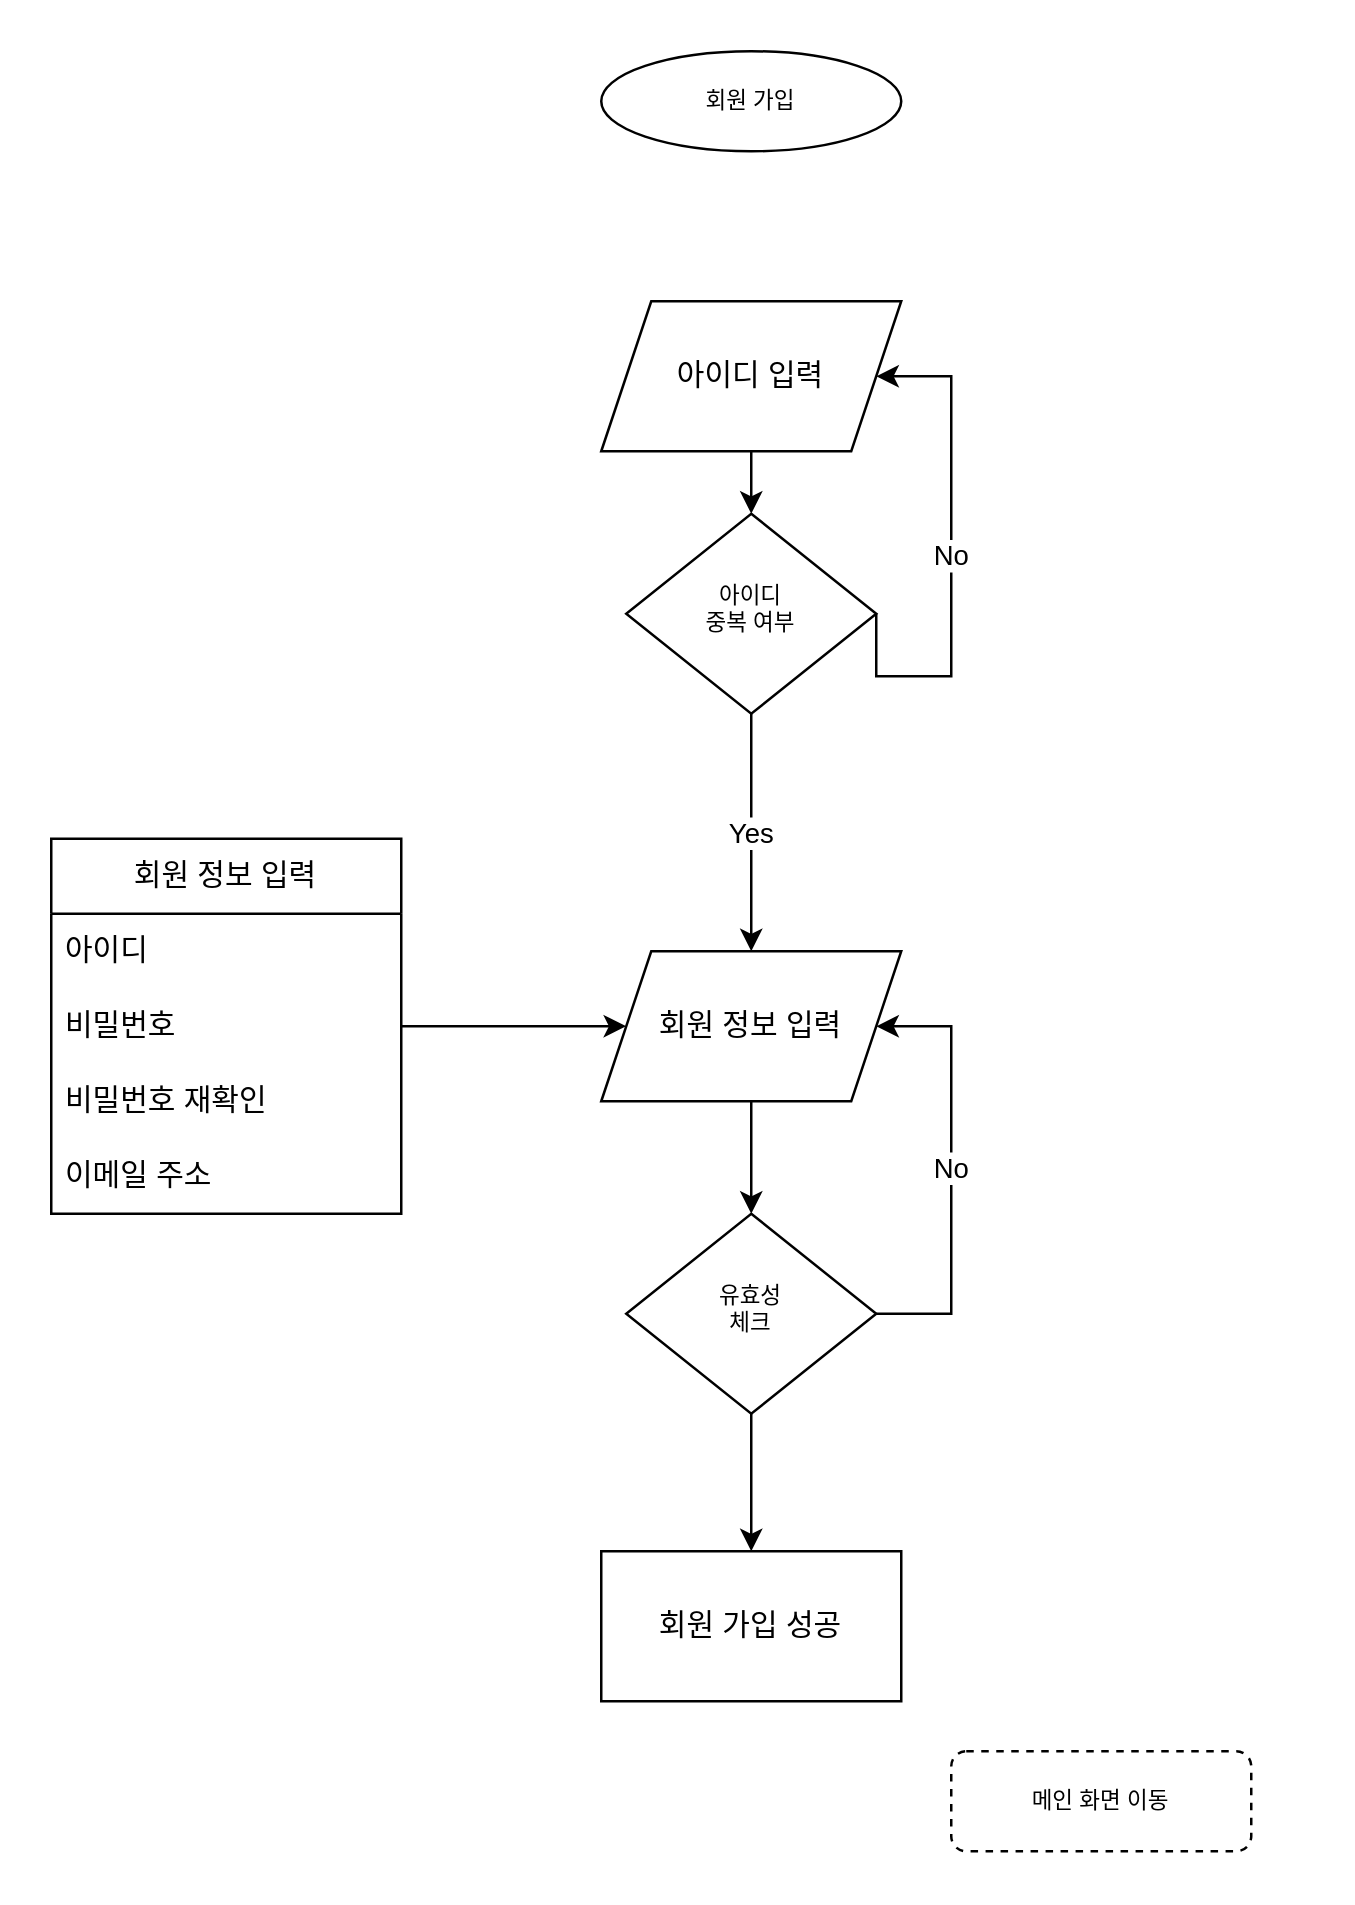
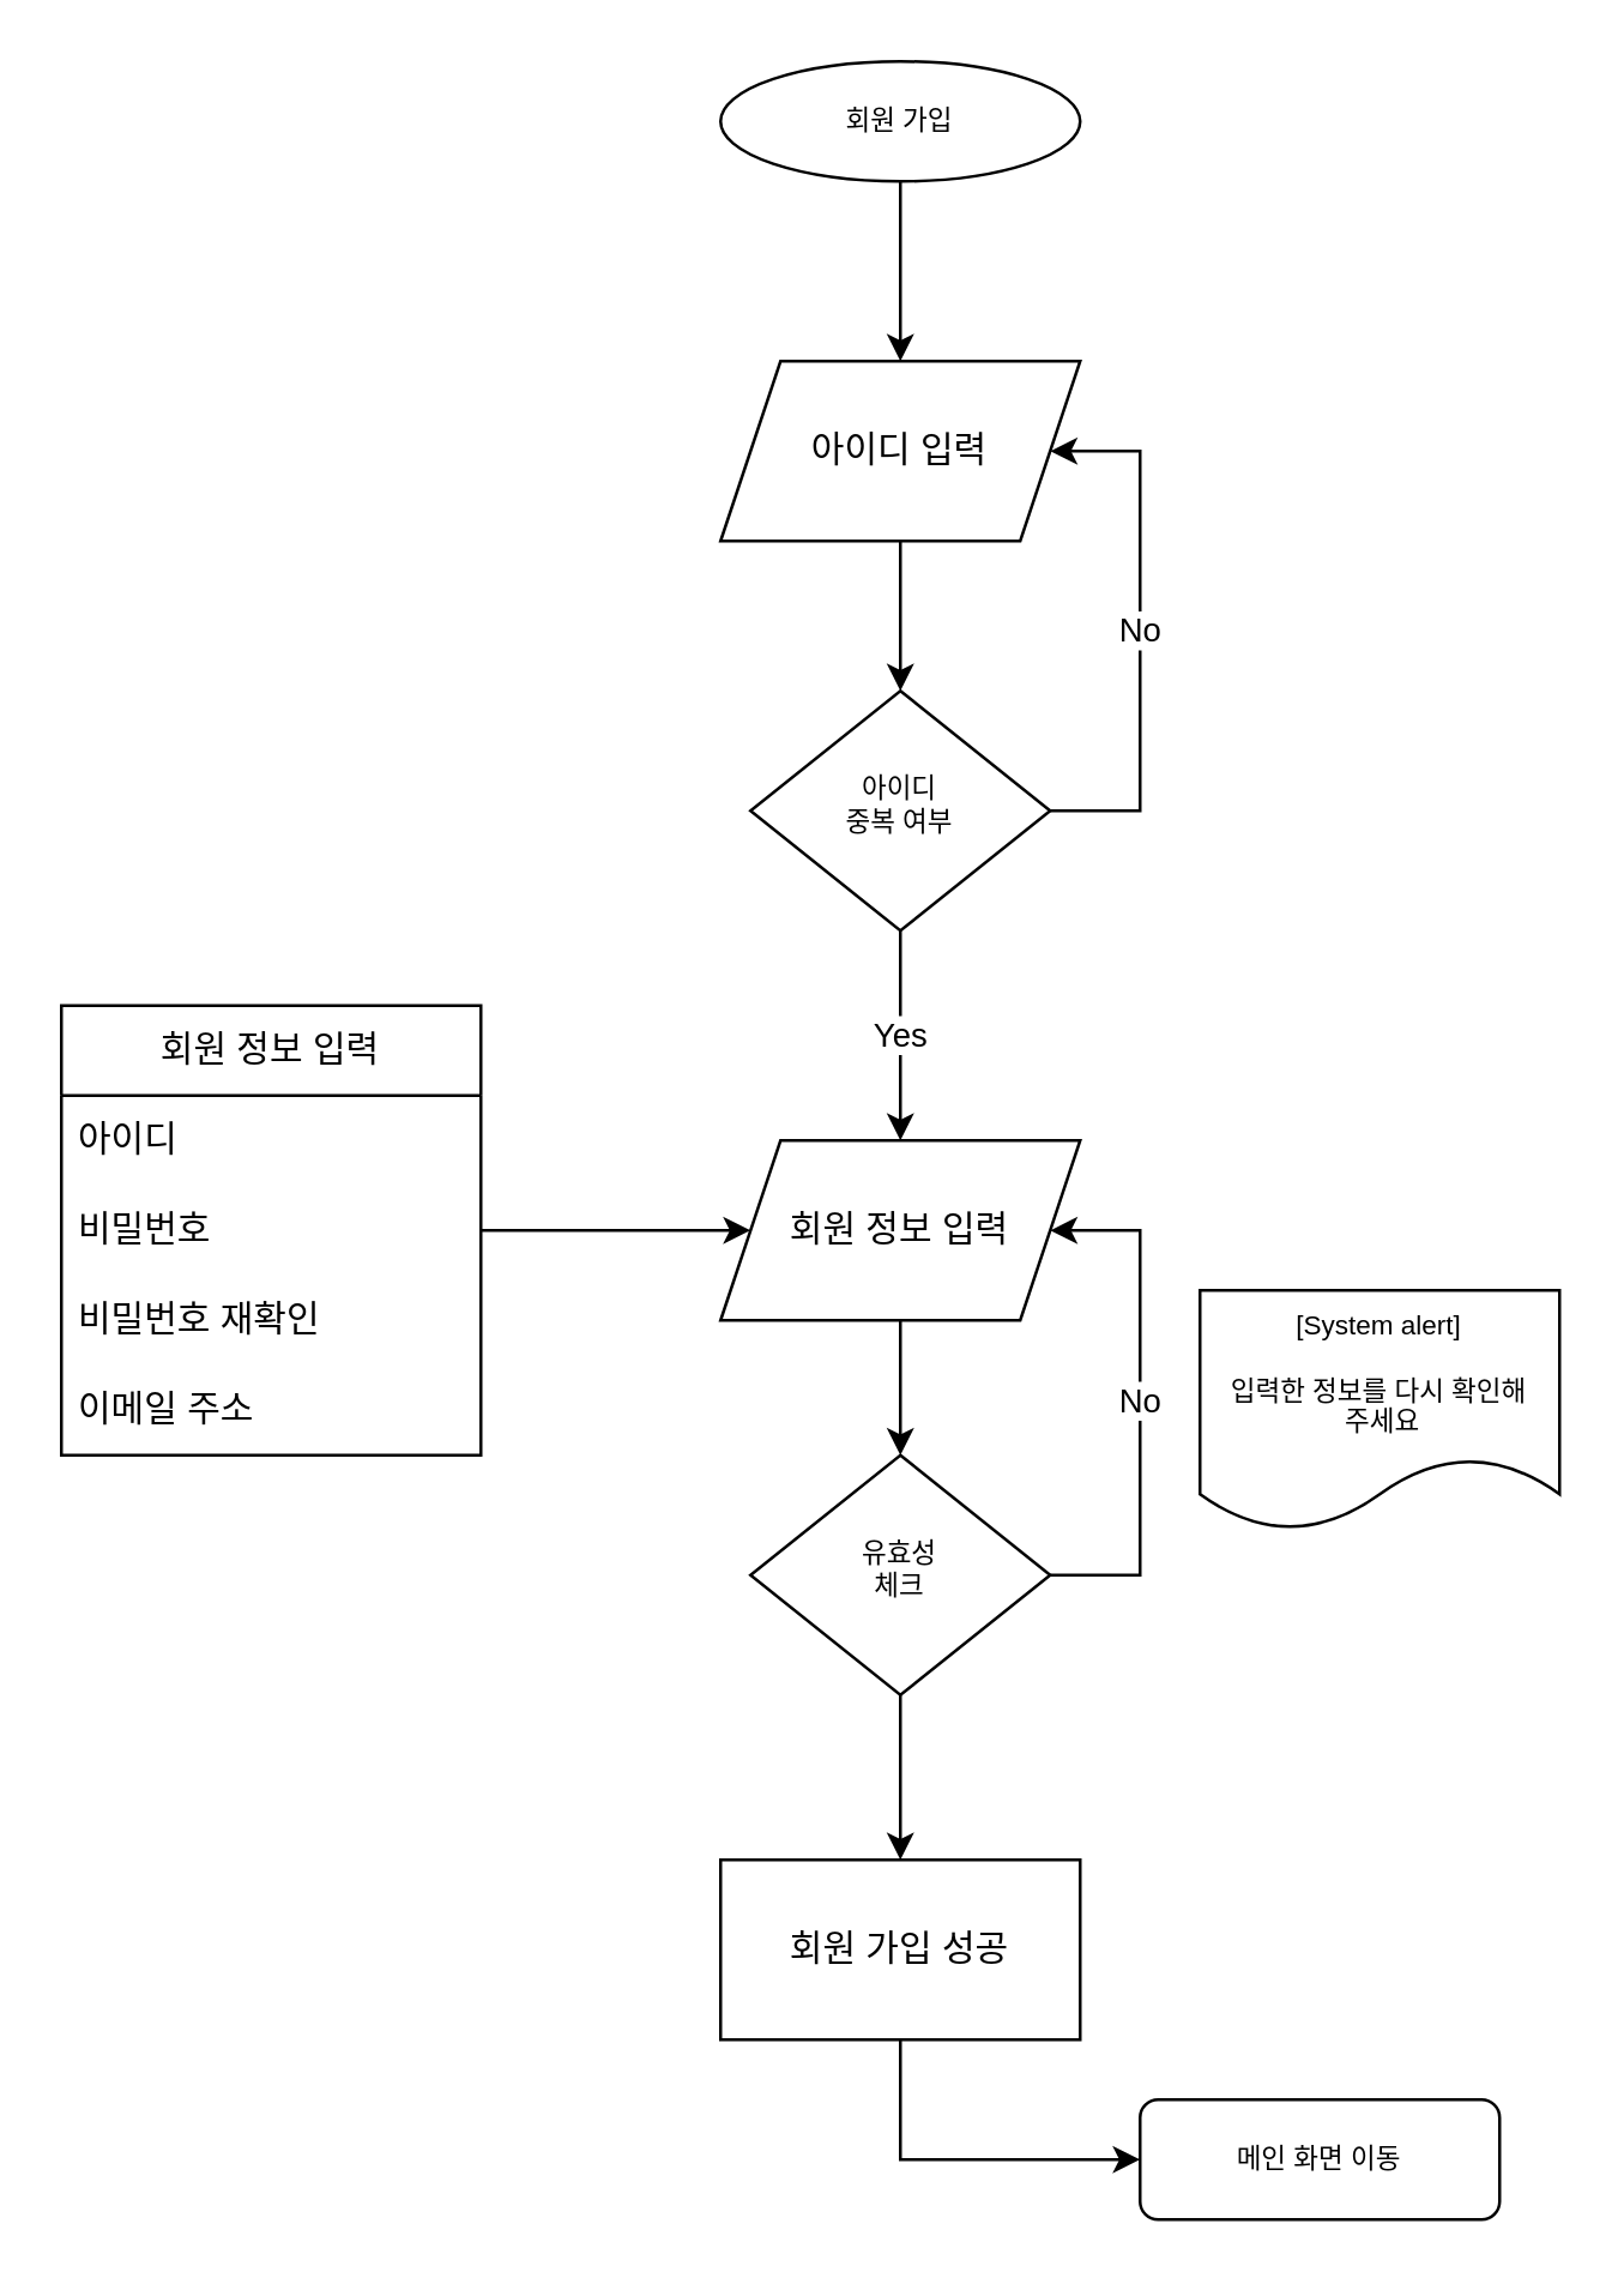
  <mxCell id="0" />
  <mxCell id="1" parent="0" />
+ <mxCell id="2" style="edgeStyle=orthogonalEdgeStyle;rounded=0;orthogonalLoop=1;jettySize=auto;html=1;exitX=0.5;exitY=1;exitDx=0;exitDy=0;entryX=0.5;entryY=0;entryDx=0;entryDy=0;" edge="1" parent="1" source="3" target="8"><mxGeometry relative="1" as="geometry" /></mxCell>
  <mxCell id="3" value="회원 가입" style="ellipse;whiteSpace=wrap;html=1;fontSize=9;glass=0;strokeWidth=1;shadow=0;" parent="1" vertex="1"><mxGeometry x="240" y="20" width="120" height="40" as="geometry" /></mxCell>
  <mxCell id="4" value="No" style="edgeStyle=orthogonalEdgeStyle;rounded=0;orthogonalLoop=1;jettySize=auto;html=1;exitX=1;exitY=0.5;exitDx=0;exitDy=0;entryX=1;entryY=0.5;entryDx=0;entryDy=0;" edge="1" parent="1" source="6" target="8"><mxGeometry relative="1" as="geometry"><Array as="points"><mxPoint x="380" y="270" /><mxPoint x="380" y="150" /></Array></mxGeometry></mxCell>
  <mxCell id="5" value="Yes" style="edgeStyle=orthogonalEdgeStyle;rounded=0;orthogonalLoop=1;jettySize=auto;html=1;exitX=0.5;exitY=1;exitDx=0;exitDy=0;entryX=0.5;entryY=0;entryDx=0;entryDy=0;" edge="1" parent="1" source="6" target="16"><mxGeometry relative="1" as="geometry" /></mxCell>
- <mxCell id="6" value="아이디 &lt;br style=&quot;font-size: 9px;&quot;&gt;중복 여부" style="rhombus;whiteSpace=wrap;html=1;shadow=0;fontFamily=Helvetica;fontSize=9;align=center;strokeWidth=1;spacing=6;spacingTop=-4;" parent="1" vertex="1"><mxGeometry x="250" y="205" width="100" height="80" as="geometry" /></mxCell>
+ <mxCell id="6" value="아이디 &lt;br style=&quot;font-size: 9px;&quot;&gt;중복 여부" style="rhombus;whiteSpace=wrap;html=1;shadow=0;fontFamily=Helvetica;fontSize=9;align=center;strokeWidth=1;spacing=6;spacingTop=-4;" parent="1" vertex="1"><mxGeometry x="250" y="230" width="100" height="80" as="geometry" /></mxCell>
  <mxCell id="7" style="edgeStyle=orthogonalEdgeStyle;rounded=0;orthogonalLoop=1;jettySize=auto;html=1;exitX=0.5;exitY=1;exitDx=0;exitDy=0;entryX=0.5;entryY=0;entryDx=0;entryDy=0;" edge="1" parent="1" source="8" target="6"><mxGeometry relative="1" as="geometry" /></mxCell>
  <mxCell id="8" value="아이디 입력" style="shape=parallelogram;perimeter=parallelogramPerimeter;whiteSpace=wrap;html=1;fixedSize=1;" vertex="1" parent="1"><mxGeometry x="240" y="120" width="120" height="60" as="geometry" /></mxCell>
  <mxCell id="9" value="" style="edgeStyle=orthogonalEdgeStyle;rounded=0;orthogonalLoop=1;jettySize=auto;html=1;" edge="1" parent="1" source="10" target="16"><mxGeometry relative="1" as="geometry" /></mxCell>
  <mxCell id="10" value="회원 정보 입력" style="swimlane;fontStyle=0;childLayout=stackLayout;horizontal=1;startSize=30;horizontalStack=0;resizeParent=1;resizeParentMax=0;resizeLast=0;collapsible=1;marginBottom=0;whiteSpace=wrap;html=1;" vertex="1" parent="1"><mxGeometry x="20" y="335" width="140" height="150" as="geometry" /></mxCell>
  <mxCell id="11" value="아이디" style="text;strokeColor=none;fillColor=none;align=left;verticalAlign=middle;spacingLeft=4;spacingRight=4;overflow=hidden;points=[[0,0.5],[1,0.5]];portConstraint=eastwest;rotatable=0;whiteSpace=wrap;html=1;" vertex="1" parent="10"><mxGeometry y="30" width="140" height="30" as="geometry" /></mxCell>
  <mxCell id="12" value="비밀번호" style="text;strokeColor=none;fillColor=none;align=left;verticalAlign=middle;spacingLeft=4;spacingRight=4;overflow=hidden;points=[[0,0.5],[1,0.5]];portConstraint=eastwest;rotatable=0;whiteSpace=wrap;html=1;" vertex="1" parent="10"><mxGeometry y="60" width="140" height="30" as="geometry" /></mxCell>
  <mxCell id="13" value="비밀번호 재확인" style="text;strokeColor=none;fillColor=none;align=left;verticalAlign=middle;spacingLeft=4;spacingRight=4;overflow=hidden;points=[[0,0.5],[1,0.5]];portConstraint=eastwest;rotatable=0;whiteSpace=wrap;html=1;" vertex="1" parent="10"><mxGeometry y="90" width="140" height="30" as="geometry" /></mxCell>
  <mxCell id="14" value="이메일 주소" style="text;strokeColor=none;fillColor=none;align=left;verticalAlign=middle;spacingLeft=4;spacingRight=4;overflow=hidden;points=[[0,0.5],[1,0.5]];portConstraint=eastwest;rotatable=0;whiteSpace=wrap;html=1;" vertex="1" parent="10"><mxGeometry y="120" width="140" height="30" as="geometry" /></mxCell>
  <mxCell id="15" style="rounded=0;orthogonalLoop=1;jettySize=auto;html=1;exitX=0.5;exitY=1;exitDx=0;exitDy=0;entryX=0.5;entryY=0;entryDx=0;entryDy=0;strokeColor=default;" edge="1" parent="1" source="16" target="19"><mxGeometry relative="1" as="geometry" /></mxCell>
  <mxCell id="16" value="회원 정보 입력" style="shape=parallelogram;perimeter=parallelogramPerimeter;whiteSpace=wrap;html=1;fixedSize=1;" vertex="1" parent="1"><mxGeometry x="240" y="380" width="120" height="60" as="geometry" /></mxCell>
  <mxCell id="17" value="No" style="edgeStyle=orthogonalEdgeStyle;rounded=0;orthogonalLoop=1;jettySize=auto;html=1;exitX=1;exitY=0.5;exitDx=0;exitDy=0;" edge="1" parent="1" source="19"><mxGeometry relative="1" as="geometry"><mxPoint x="350" y="410" as="targetPoint" /><Array as="points"><mxPoint x="380" y="525" /><mxPoint x="380" y="410" /></Array></mxGeometry></mxCell>
  <mxCell id="18" style="edgeStyle=orthogonalEdgeStyle;rounded=0;orthogonalLoop=1;jettySize=auto;html=1;exitX=0.5;exitY=1;exitDx=0;exitDy=0;entryX=0.5;entryY=0;entryDx=0;entryDy=0;" edge="1" parent="1" source="19" target="22"><mxGeometry relative="1" as="geometry"><mxPoint x="300.231" y="620" as="targetPoint" /></mxGeometry></mxCell>
  <mxCell id="19" value="유효성&lt;br&gt;체크" style="rhombus;whiteSpace=wrap;html=1;shadow=0;fontFamily=Helvetica;fontSize=9;align=center;strokeWidth=1;spacing=6;spacingTop=-4;" vertex="1" parent="1"><mxGeometry x="250" y="485" width="100" height="80" as="geometry" /></mxCell>
+ <mxCell id="20" value="[System alert]&lt;br&gt;&lt;br style=&quot;font-size: 9px;&quot;&gt;입력한 정보를 다시 확인해&lt;br&gt;&amp;nbsp;주세요" style="shape=document;whiteSpace=wrap;html=1;boundedLbl=1;fontSize=9;" vertex="1" parent="1"><mxGeometry x="400" y="430" width="120" height="80" as="geometry" /></mxCell>
+ <mxCell id="21" style="edgeStyle=orthogonalEdgeStyle;rounded=0;orthogonalLoop=1;jettySize=auto;html=1;exitX=0.5;exitY=1;exitDx=0;exitDy=0;entryX=0;entryY=0.5;entryDx=0;entryDy=0;" edge="1" parent="1" source="22" target="23"><mxGeometry relative="1" as="geometry" /></mxCell>
  <mxCell id="22" value="회원 가입 성공" style="rounded=0;whiteSpace=wrap;html=1;" vertex="1" parent="1"><mxGeometry x="240" y="620" width="120" height="60" as="geometry" /></mxCell>
- <mxCell id="23" value="메인 화면 이동" style="rounded=1;whiteSpace=wrap;html=1;fontSize=9;glass=0;strokeWidth=1;shadow=0;dashed=1;" vertex="1" parent="1"><mxGeometry x="380" y="700" width="120" height="40" as="geometry" /></mxCell>
+ <mxCell id="23" value="메인 화면 이동" style="rounded=1;whiteSpace=wrap;html=1;fontSize=9;glass=0;strokeWidth=1;shadow=0;" vertex="1" parent="1"><mxGeometry x="380" y="700" width="120" height="40" as="geometry" /></mxCell>
